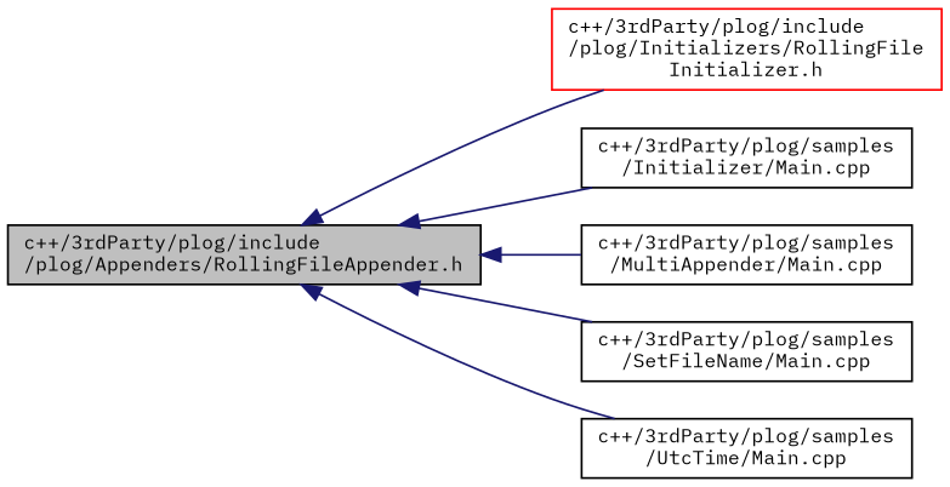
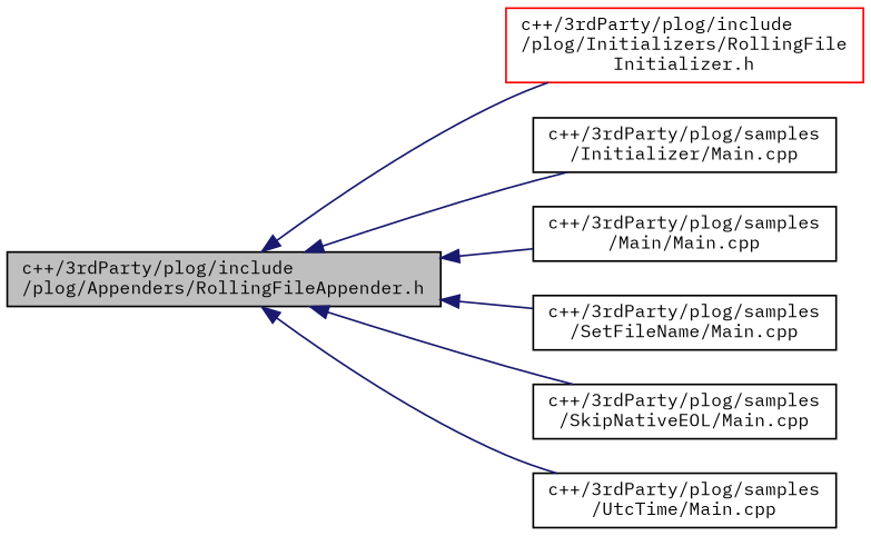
  digraph {
    fontname="IBM Plex Mono"
    rankdir=LR
    node [color=black fontname="IBM Plex Mono" fontsize=10 shape=record]
    edge [color=midnightblue dir=back fontname="IBM Plex Mono" fontsize=10 labelfontname=Helvetica labelfontsize=10 style=solid]
    n1 [fillcolor=grey75 fontcolor=black height=0.2 label="c++/3rdParty/plog/include\l/plog/Appenders/RollingFileAppender.h" style=filled width=0.4]
    n2 [color=red height=0.2 label="c++/3rdParty/plog/include\l/plog/Initializers/RollingFile\lInitializer.h" width=0.4]
    n3 [height=0.2 label="c++/3rdParty/plog/samples\l/Initializer/Main.cpp" width=0.4]
-   n4 [height=0.2 label="c++/3rdParty/plog/samples\l/MultiAppender/Main.cpp" width=0.4]
+   n4 [height=0.2 label="c++/3rdParty/plog/samples\l/Main/Main.cpp" width=0.4]
    n5 [height=0.2 label="c++/3rdParty/plog/samples\l/SetFileName/Main.cpp" width=0.4]
+   n6 [height=0.2 label="c++/3rdParty/plog/samples\l/SkipNativeEOL/Main.cpp" width=0.4]
    n7 [height=0.2 label="c++/3rdParty/plog/samples\l/UtcTime/Main.cpp" width=0.4]
    n1 -> n2
    n1 -> n3
    n1 -> n4
    n1 -> n5
+   n1 -> n6
    n1 -> n7
  }
